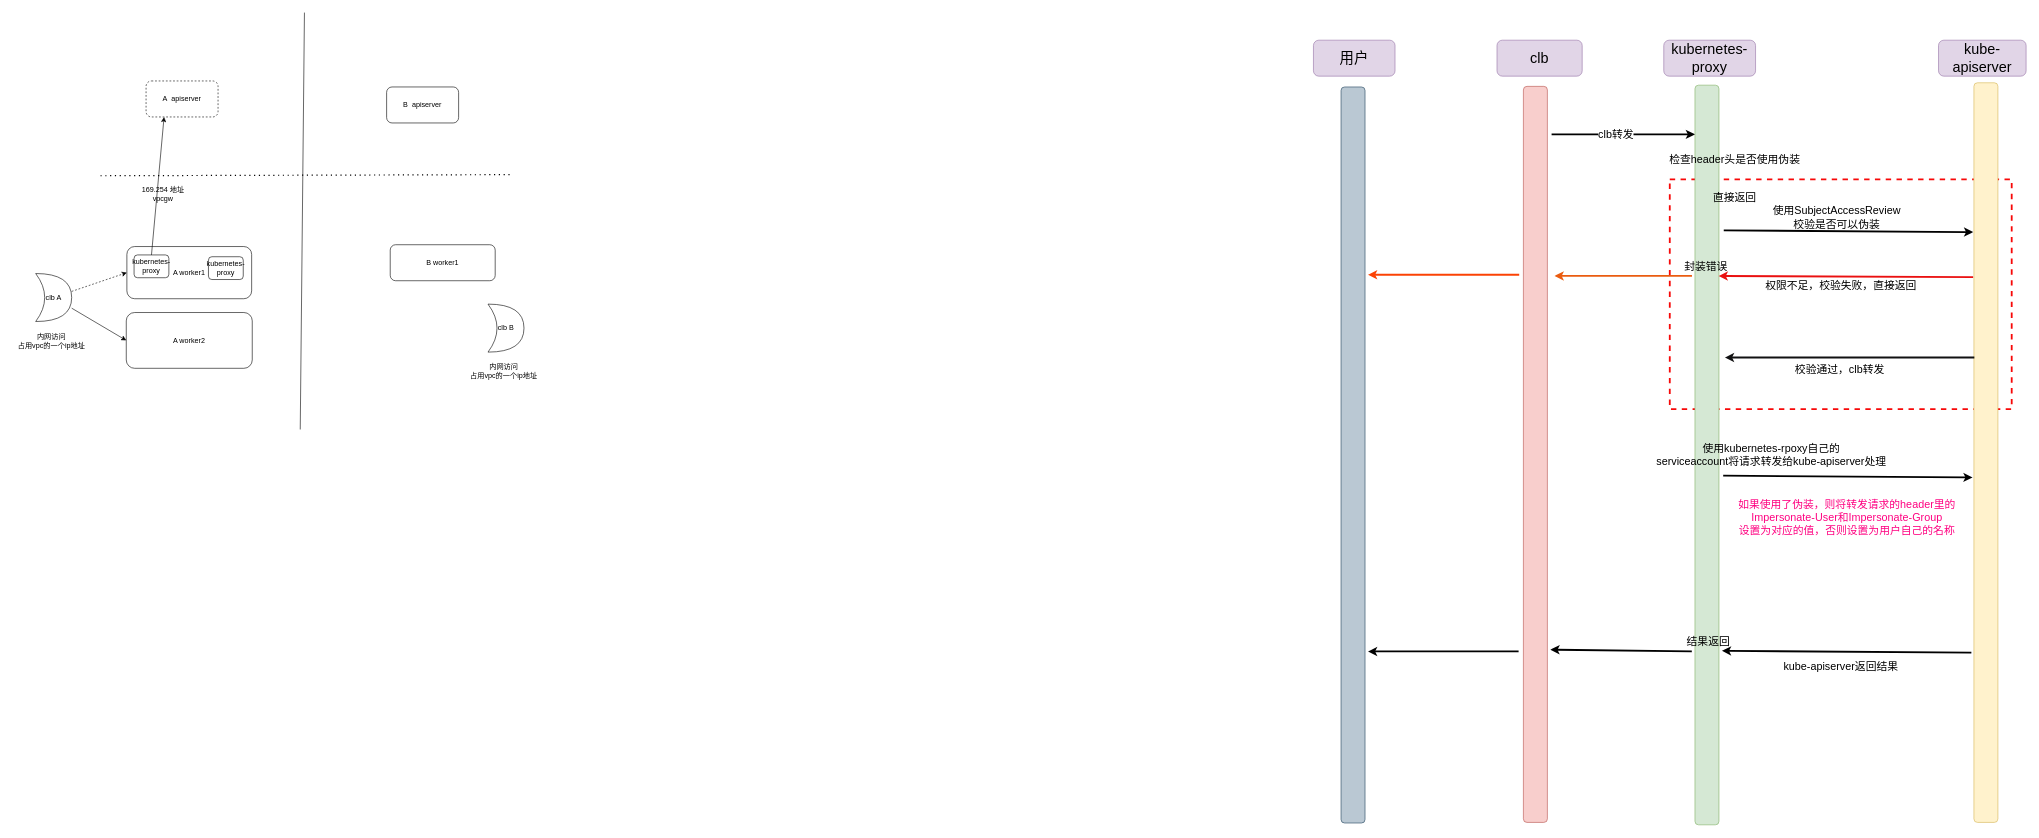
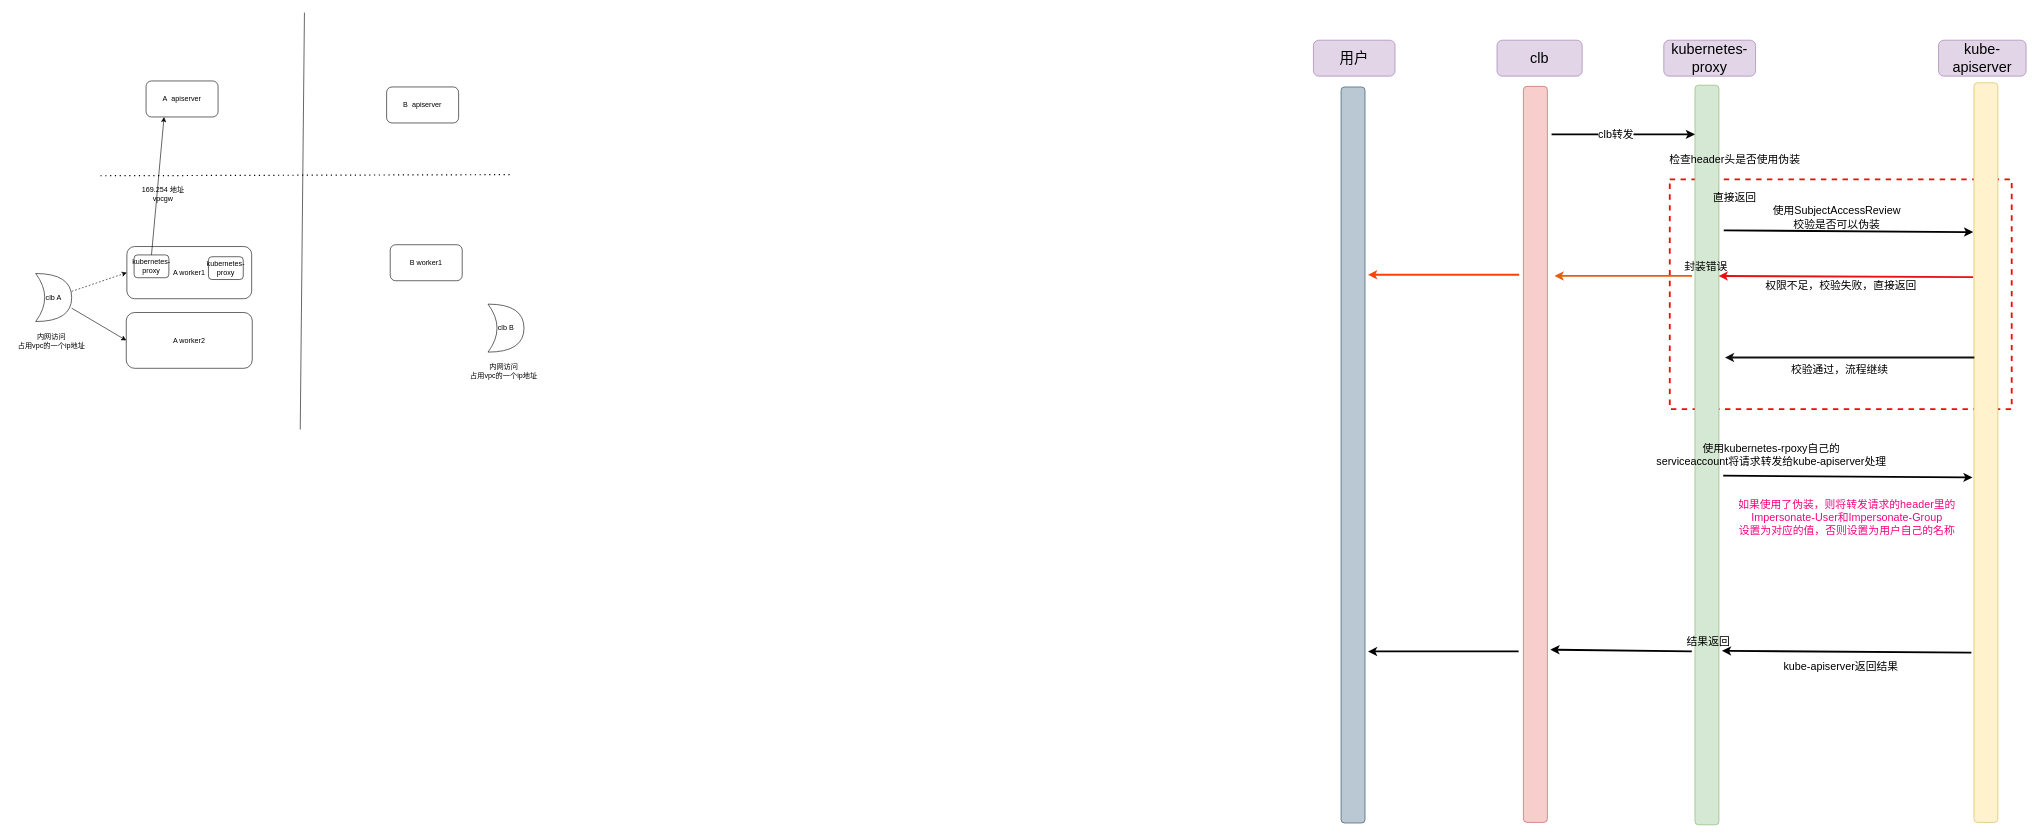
  <mxCell id="0" />
  <mxCell id="1" parent="0" />
  <mxCell id="2" value="" style="rounded=0;whiteSpace=wrap;html=1;dashed=1;strokeWidth=3;strokeColor=#f70808;" parent="1" vertex="1"><mxGeometry x="2783" y="298" width="570" height="383" as="geometry" /></mxCell>
  <mxCell id="3" value="" style="rounded=1;whiteSpace=wrap;html=1;fillColor=#fff2cc;strokeColor=#d6b656;" parent="1" vertex="1"><mxGeometry x="3290" y="137" width="40" height="1233" as="geometry" /></mxCell>
  <mxCell id="4" value="" style="rounded=1;whiteSpace=wrap;html=1;fillColor=#d5e8d4;strokeColor=#82b366;" parent="1" vertex="1"><mxGeometry x="2825" y="141" width="40" height="1233" as="geometry" /></mxCell>
  <mxCell id="5" style="edgeStyle=orthogonalEdgeStyle;rounded=0;orthogonalLoop=1;jettySize=auto;html=1;strokeWidth=3;" parent="1" edge="1"><mxGeometry relative="1" as="geometry"><mxPoint x="2586" y="223" as="sourcePoint" /><mxPoint x="2825" y="223" as="targetPoint" /></mxGeometry></mxCell>
  <mxCell id="6" value="&lt;font style=&quot;font-size: 18px;&quot;&gt;clb转发&lt;/font&gt;" style="edgeLabel;html=1;align=center;verticalAlign=middle;resizable=0;points=[];" parent="5" vertex="1" connectable="0"><mxGeometry x="-0.1" y="1" relative="1" as="geometry"><mxPoint x="-2" as="offset" /></mxGeometry></mxCell>
  <mxCell id="7" value="" style="rounded=1;whiteSpace=wrap;html=1;fillColor=#f8cecc;strokeColor=#b85450;" parent="1" vertex="1"><mxGeometry x="2539" y="143" width="40" height="1227" as="geometry" /></mxCell>
  <mxCell id="8" value="&lt;span style=&quot;font-size: 18px;&quot;&gt;检查header头是否使用伪装&lt;/span&gt;" style="text;html=1;align=center;verticalAlign=middle;resizable=0;points=[];autosize=1;strokeColor=none;fillColor=none;" parent="1" vertex="1"><mxGeometry x="2773" y="249" width="236" height="34" as="geometry" /></mxCell>
  <mxCell id="9" value="" style="endArrow=classic;html=1;rounded=0;entryX=0.132;entryY=0.627;entryDx=0;entryDy=0;entryPerimeter=0;strokeWidth=3;" parent="1" edge="1"><mxGeometry width="50" height="50" relative="1" as="geometry"><mxPoint x="2873" y="383" as="sourcePoint" /><mxPoint x="3288.734" y="385.978" as="targetPoint" /></mxGeometry></mxCell>
  <mxCell id="10" value="&lt;font style=&quot;font-size: 18px;&quot;&gt;&lt;font style=&quot;&quot;&gt;直接返回&lt;br&gt;&lt;/font&gt;&lt;/font&gt;" style="text;html=1;align=center;verticalAlign=middle;resizable=0;points=[];autosize=1;strokeColor=none;fillColor=none;" parent="1" vertex="1"><mxGeometry x="2837" y="311" width="108" height="34" as="geometry" /></mxCell>
  <mxCell id="11" value="" style="endArrow=none;html=1;rounded=0;exitX=0.989;exitY=0.258;exitDx=0;exitDy=0;exitPerimeter=0;entryX=0.132;entryY=0.627;entryDx=0;entryDy=0;entryPerimeter=0;endFill=0;startArrow=classic;startFill=1;strokeColor=#ea1010;strokeWidth=3;" parent="1" source="4" edge="1"><mxGeometry width="50" height="50" relative="1" as="geometry"><mxPoint x="2838.004" y="458.002" as="sourcePoint" /><mxPoint x="3288.734" y="460.978" as="targetPoint" /></mxGeometry></mxCell>
  <mxCell id="12" value="&lt;span style=&quot;font-size: 18px;&quot;&gt;权限不足，校验失败，直接返回&lt;/span&gt;" style="text;html=1;align=center;verticalAlign=middle;resizable=0;points=[];autosize=1;strokeColor=none;fillColor=none;" parent="1" vertex="1"><mxGeometry x="2933" y="458" width="270" height="34" as="geometry" /></mxCell>
  <mxCell id="13" value="" style="endArrow=none;html=1;rounded=0;entryX=0.132;entryY=0.627;entryDx=0;entryDy=0;entryPerimeter=0;endFill=0;startArrow=classic;startFill=1;strokeColor=#ea5c10;strokeWidth=3;" parent="1" edge="1"><mxGeometry width="50" height="50" relative="1" as="geometry"><mxPoint x="2591" y="459" as="sourcePoint" /><mxPoint x="2820.004" y="458.978" as="targetPoint" /></mxGeometry></mxCell>
  <mxCell id="14" value="&lt;font style=&quot;font-size: 18px;&quot;&gt;封装错误&lt;/font&gt;" style="text;html=1;align=center;verticalAlign=middle;resizable=0;points=[];autosize=1;strokeColor=none;fillColor=none;" parent="1" vertex="1"><mxGeometry x="2797.5" y="427" width="90" height="34" as="geometry" /></mxCell>
  <mxCell id="15" value="&lt;font style=&quot;font-size: 18px;&quot;&gt;&lt;font style=&quot;border-color: var(--border-color);&quot;&gt;使用&lt;/font&gt;SubjectAccessReview&lt;br style=&quot;border-color: var(--border-color);&quot;&gt;校验是否可以伪装&lt;/font&gt;" style="text;html=1;align=center;verticalAlign=middle;resizable=0;points=[];autosize=1;strokeColor=none;fillColor=none;" parent="1" vertex="1"><mxGeometry x="2945" y="334" width="231" height="55" as="geometry" /></mxCell>
  <mxCell id="16" value="&lt;font style=&quot;font-size: 24px;&quot;&gt;用户&lt;/font&gt;" style="rounded=1;whiteSpace=wrap;html=1;fillColor=#e1d5e7;strokeColor=#9673a6;" parent="1" vertex="1"><mxGeometry x="2189" y="66" width="136" height="60" as="geometry" /></mxCell>
  <mxCell id="17" value="&lt;font style=&quot;font-size: 24px;&quot;&gt;clb&lt;/font&gt;" style="rounded=1;whiteSpace=wrap;html=1;fillColor=#e1d5e7;strokeColor=#9673a6;" parent="1" vertex="1"><mxGeometry x="2495" y="66" width="142" height="60" as="geometry" /></mxCell>
  <mxCell id="18" value="&lt;font style=&quot;font-size: 24px;&quot;&gt;kubernetes-proxy&lt;/font&gt;" style="rounded=1;whiteSpace=wrap;html=1;fillColor=#e1d5e7;strokeColor=#9673a6;" parent="1" vertex="1"><mxGeometry x="2773" y="66" width="153" height="60" as="geometry" /></mxCell>
  <mxCell id="19" value="&lt;font style=&quot;font-size: 24px;&quot;&gt;kube-apiserver&lt;/font&gt;" style="rounded=1;whiteSpace=wrap;html=1;fillColor=#e1d5e7;strokeColor=#9673a6;" parent="1" vertex="1"><mxGeometry x="3231" y="66" width="146" height="60" as="geometry" /></mxCell>
  <mxCell id="20" value="" style="endArrow=none;html=1;rounded=0;endFill=0;startArrow=classic;startFill=1;strokeColor=#fb4204;strokeWidth=3;" parent="1" edge="1"><mxGeometry width="50" height="50" relative="1" as="geometry"><mxPoint x="2280" y="457.02" as="sourcePoint" /><mxPoint x="2532" y="457" as="targetPoint" /></mxGeometry></mxCell>
  <mxCell id="21" value="" style="endArrow=none;html=1;rounded=0;exitX=0.944;exitY=1.164;exitDx=0;exitDy=0;exitPerimeter=0;entryX=0.132;entryY=0.627;entryDx=0;entryDy=0;entryPerimeter=0;endFill=0;startArrow=classic;startFill=1;strokeColor=#111112;strokeWidth=3;" parent="1" edge="1"><mxGeometry width="50" height="50" relative="1" as="geometry"><mxPoint x="2875" y="595.02" as="sourcePoint" /><mxPoint x="3290.734" y="594.998" as="targetPoint" /></mxGeometry></mxCell>
- <mxCell id="22" value="&lt;span style=&quot;font-size: 18px;&quot;&gt;校验通过，clb转发&lt;/span&gt;" style="text;html=1;align=center;verticalAlign=middle;resizable=0;points=[];autosize=1;strokeColor=none;fillColor=none;" parent="1" vertex="1"><mxGeometry x="2976" y="598" width="180" height="34" as="geometry" /></mxCell>
+ <mxCell id="22" value="&lt;span style=&quot;font-size: 18px;&quot;&gt;校验通过，流程继续&lt;/span&gt;" style="text;html=1;align=center;verticalAlign=middle;resizable=0;points=[];autosize=1;strokeColor=none;fillColor=none;" parent="1" vertex="1"><mxGeometry x="2976" y="598" width="180" height="34" as="geometry" /></mxCell>
  <mxCell id="23" value="" style="endArrow=classic;html=1;rounded=0;entryX=0.132;entryY=0.627;entryDx=0;entryDy=0;entryPerimeter=0;strokeWidth=3;" parent="1" edge="1"><mxGeometry width="50" height="50" relative="1" as="geometry"><mxPoint x="2872" y="792" as="sourcePoint" /><mxPoint x="3287.734" y="794.978" as="targetPoint" /></mxGeometry></mxCell>
  <mxCell id="24" value="&lt;font style=&quot;&quot;&gt;&lt;font style=&quot;font-size: 18px;&quot;&gt;使用kubernetes-rpoxy自己的&lt;br&gt;serviceaccount将请求转发给kube-apiserver处理&lt;/font&gt;&lt;br&gt;&lt;/font&gt;" style="text;html=1;align=center;verticalAlign=middle;resizable=0;points=[];autosize=1;strokeColor=none;fillColor=none;" parent="1" vertex="1"><mxGeometry x="2751" y="730" width="401" height="55" as="geometry" /></mxCell>
  <mxCell id="25" value="" style="endArrow=none;html=1;rounded=0;entryX=0.132;entryY=0.627;entryDx=0;entryDy=0;entryPerimeter=0;strokeWidth=3;startArrow=classic;startFill=1;endFill=0;" parent="1" edge="1"><mxGeometry width="50" height="50" relative="1" as="geometry"><mxPoint x="2870" y="1084" as="sourcePoint" /><mxPoint x="3285.734" y="1086.978" as="targetPoint" /></mxGeometry></mxCell>
  <mxCell id="26" value="" style="endArrow=none;html=1;rounded=0;entryX=0.132;entryY=0.627;entryDx=0;entryDy=0;entryPerimeter=0;strokeWidth=3;startArrow=classic;startFill=1;endFill=0;" parent="1" edge="1"><mxGeometry width="50" height="50" relative="1" as="geometry"><mxPoint x="2584" y="1082" as="sourcePoint" /><mxPoint x="2819.734" y="1084.978" as="targetPoint" /></mxGeometry></mxCell>
  <mxCell id="27" value="" style="endArrow=none;html=1;rounded=0;strokeWidth=3;startArrow=classic;startFill=1;endFill=0;" parent="1" edge="1"><mxGeometry width="50" height="50" relative="1" as="geometry"><mxPoint x="2280" y="1085" as="sourcePoint" /><mxPoint x="2531" y="1085" as="targetPoint" /></mxGeometry></mxCell>
  <mxCell id="28" value="&lt;font style=&quot;font-size: 18px;&quot;&gt;结果返回&lt;/font&gt;" style="text;html=1;align=center;verticalAlign=middle;resizable=0;points=[];autosize=1;strokeColor=none;fillColor=none;" parent="1" vertex="1"><mxGeometry x="2802" y="1052" width="90" height="34" as="geometry" /></mxCell>
  <mxCell id="29" value="&lt;font style=&quot;&quot;&gt;&lt;font color=&quot;#ff0080&quot; style=&quot;font-size: 18px;&quot;&gt;&lt;font style=&quot;&quot;&gt;如果使用了伪装，则将转发请求的header里的&lt;br&gt;Impersonate-User和Impersonate-Group&lt;br&gt;&lt;/font&gt;设置为对应的值，否则设置为用户自己的名称&lt;/font&gt;&lt;br&gt;&lt;/font&gt;" style="text;html=1;align=center;verticalAlign=middle;resizable=0;points=[];autosize=1;strokeColor=none;fillColor=none;" parent="1" vertex="1"><mxGeometry x="2887.5" y="823" width="380" height="77" as="geometry" /></mxCell>
  <mxCell id="30" value="" style="rounded=1;whiteSpace=wrap;html=1;fillColor=#bac8d3;strokeColor=#23445d;" parent="1" vertex="1"><mxGeometry x="2235" y="144" width="40" height="1227" as="geometry" /></mxCell>
  <mxCell id="31" value="&lt;span style=&quot;font-size: 18px;&quot;&gt;kube-apiserver返回结果&lt;/span&gt;" style="text;html=1;align=center;verticalAlign=middle;resizable=0;points=[];autosize=1;strokeColor=none;fillColor=none;" parent="1" vertex="1"><mxGeometry x="2963.5" y="1093" width="209" height="34" as="geometry" /></mxCell>
- <mxCell id="32" value="A&amp;nbsp; apiserver" style="rounded=1;whiteSpace=wrap;html=1;dashed=1;" vertex="1" parent="1"><mxGeometry x="243" y="134" width="120" height="60" as="geometry" /></mxCell>
+ <mxCell id="32" value="A&amp;nbsp; apiserver" style="rounded=1;whiteSpace=wrap;html=1;" vertex="1" parent="1"><mxGeometry x="243" y="134" width="120" height="60" as="geometry" /></mxCell>
  <mxCell id="33" value="B&amp;nbsp; apiserver" style="rounded=1;whiteSpace=wrap;html=1;" vertex="1" parent="1"><mxGeometry x="644" y="144" width="120" height="60" as="geometry" /></mxCell>
  <mxCell id="34" value="" style="endArrow=none;html=1;rounded=0;" edge="1" parent="1"><mxGeometry width="50" height="50" relative="1" as="geometry"><mxPoint x="500" y="715" as="sourcePoint" /><mxPoint x="507" y="20" as="targetPoint" /></mxGeometry></mxCell>
  <mxCell id="35" value="" style="endArrow=none;dashed=1;html=1;dashPattern=1 3;strokeWidth=2;rounded=0;" edge="1" parent="1"><mxGeometry width="50" height="50" relative="1" as="geometry"><mxPoint x="167" y="292" as="sourcePoint" /><mxPoint x="853" y="290.161" as="targetPoint" /></mxGeometry></mxCell>
  <mxCell id="36" value="A worker1" style="rounded=1;whiteSpace=wrap;html=1;" vertex="1" parent="1"><mxGeometry x="211" y="410" width="208" height="87" as="geometry" /></mxCell>
  <mxCell id="37" value="A worker2" style="rounded=1;whiteSpace=wrap;html=1;" vertex="1" parent="1"><mxGeometry x="210" y="520" width="210" height="93" as="geometry" /></mxCell>
- <mxCell id="38" value="B worker1" style="rounded=1;whiteSpace=wrap;html=1;" vertex="1" parent="1"><mxGeometry x="650" y="407" width="175" height="60" as="geometry" /></mxCell>
+ <mxCell id="38" value="B worker1" style="rounded=1;whiteSpace=wrap;html=1;" vertex="1" parent="1"><mxGeometry x="650" y="407" width="120" height="60" as="geometry" /></mxCell>
  <mxCell id="39" style="rounded=0;orthogonalLoop=1;jettySize=auto;html=1;entryX=0;entryY=0.5;entryDx=0;entryDy=0;dashed=1;" edge="1" parent="1" source="41" target="36"><mxGeometry relative="1" as="geometry" /></mxCell>
  <mxCell id="40" style="rounded=0;orthogonalLoop=1;jettySize=auto;html=1;entryX=0;entryY=0.5;entryDx=0;entryDy=0;" edge="1" parent="1" source="41" target="37"><mxGeometry relative="1" as="geometry" /></mxCell>
  <mxCell id="41" value="clb A" style="shape=xor;whiteSpace=wrap;html=1;" vertex="1" parent="1"><mxGeometry x="59" y="455" width="60" height="80" as="geometry" /></mxCell>
  <mxCell id="42" value="内网访问&lt;div&gt;占用vpc的一个ip地址&lt;/div&gt;" style="text;html=1;align=center;verticalAlign=middle;resizable=0;points=[];autosize=1;strokeColor=none;fillColor=none;" vertex="1" parent="1"><mxGeometry x="20" y="546" width="130" height="41" as="geometry" /></mxCell>
  <mxCell id="43" value="clb B" style="shape=xor;whiteSpace=wrap;html=1;" vertex="1" parent="1"><mxGeometry x="813" y="506" width="60" height="80" as="geometry" /></mxCell>
  <mxCell id="44" value="内网访问&lt;div&gt;占用vpc的一个ip地址&lt;/div&gt;" style="text;html=1;align=center;verticalAlign=middle;resizable=0;points=[];autosize=1;strokeColor=none;fillColor=none;" vertex="1" parent="1"><mxGeometry x="774" y="597" width="130" height="41" as="geometry" /></mxCell>
  <mxCell id="45" value="" style="endArrow=classic;html=1;rounded=0;entryX=0.25;entryY=1;entryDx=0;entryDy=0;exitX=0.5;exitY=0;exitDx=0;exitDy=0;" edge="1" parent="1" source="47" target="32"><mxGeometry width="50" height="50" relative="1" as="geometry"><mxPoint x="180" y="377" as="sourcePoint" /><mxPoint x="230" y="327" as="targetPoint" /></mxGeometry></mxCell>
  <mxCell id="46" value="169.254 地址&lt;div&gt;vpcgw&lt;/div&gt;" style="text;html=1;align=center;verticalAlign=middle;resizable=0;points=[];autosize=1;strokeColor=none;fillColor=none;" vertex="1" parent="1"><mxGeometry x="226.5" y="302" width="89" height="41" as="geometry" /></mxCell>
  <mxCell id="47" value="kubernetes-proxy" style="rounded=1;whiteSpace=wrap;html=1;" vertex="1" parent="1"><mxGeometry x="223" y="424" width="58" height="38" as="geometry" /></mxCell>
  <mxCell id="48" value="&lt;div&gt;kubernetes-&lt;span style=&quot;background-color: initial;&quot;&gt;proxy&lt;/span&gt;&lt;/div&gt;" style="rounded=1;whiteSpace=wrap;html=1;" vertex="1" parent="1"><mxGeometry x="347" y="427" width="58" height="38" as="geometry" /></mxCell>
